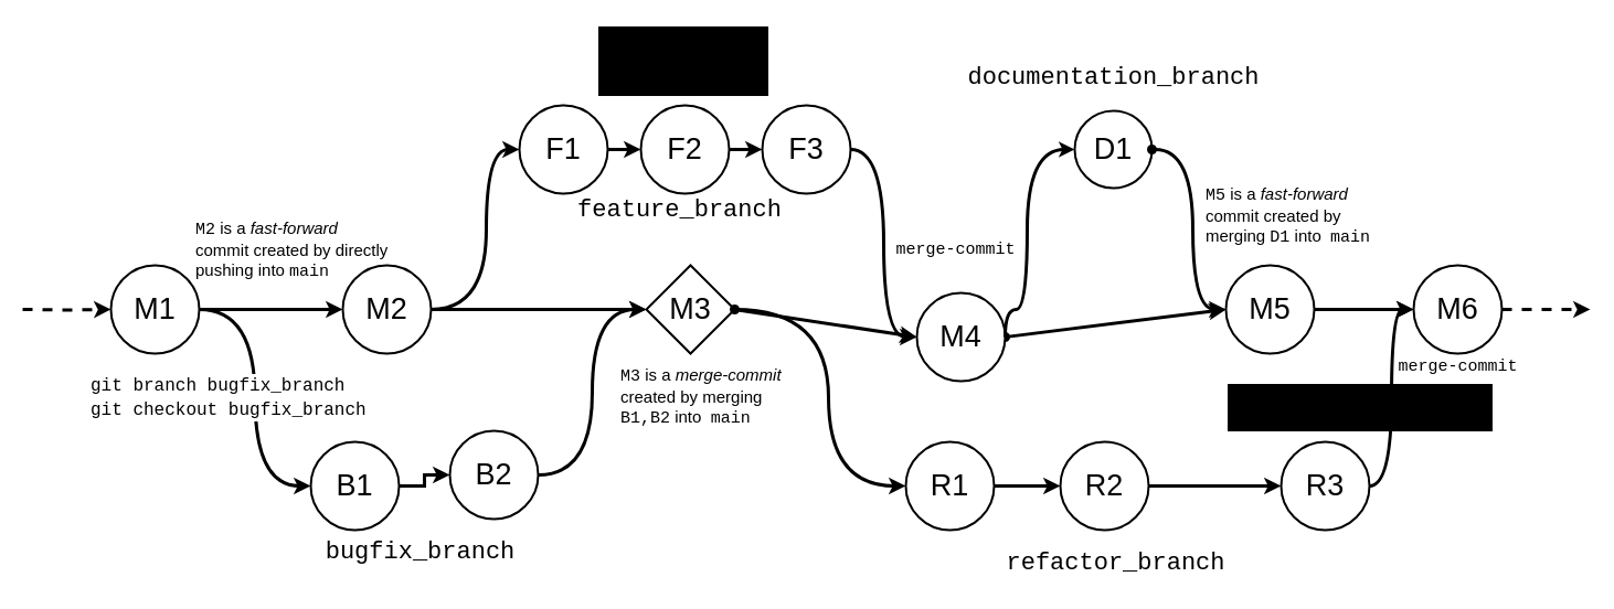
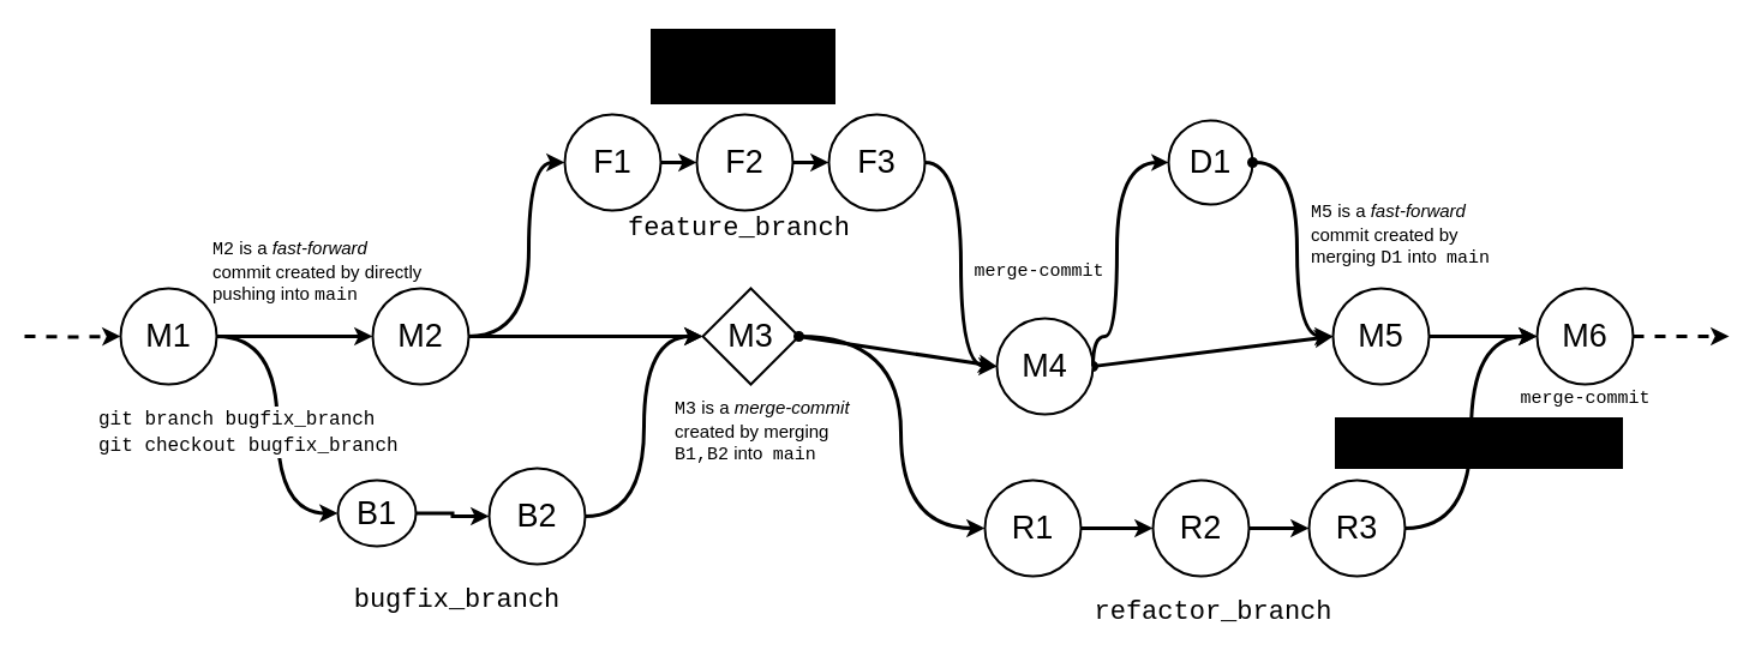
  <mxCell id="0" />
  <mxCell id="1" parent="0" />
  <mxCell id="2" value="M3" style="rhombus;whiteSpace=wrap;html=1;aspect=fixed;strokeWidth=2;fontSize=27;fillColor=light-dark(#FFFFFF,#1000FF);fontColor=light-dark(#000000,#FFFFFF);strokeColor=light-dark(#000000,#FFFFFF);" parent="1" vertex="1"><mxGeometry x="585" y="240" width="80" height="80" as="geometry" /></mxCell>
  <mxCell id="3" value="M2" style="ellipse;whiteSpace=wrap;html=1;aspect=fixed;strokeWidth=2;fontSize=27;fillColor=light-dark(#FFFFFF,#1000FF);fontColor=light-dark(#000000,#FFFFFF);resizeWidth=0;strokeColor=light-dark(#000000,#FFFFFF);" parent="1" vertex="1"><mxGeometry x="310" y="240" width="80" height="80" as="geometry" /></mxCell>
  <mxCell id="4" value="M5" style="ellipse;whiteSpace=wrap;html=1;aspect=fixed;strokeWidth=2;fontSize=27;fillColor=light-dark(#FFFFFF,#1000FF);fontColor=light-dark(#000000,#FFFFFF);strokeColor=light-dark(#000000,#FFFFFF);" parent="1" vertex="1"><mxGeometry x="1110" y="240" width="80" height="80" as="geometry" /></mxCell>
  <mxCell id="5" value="F3" style="ellipse;whiteSpace=wrap;html=1;aspect=fixed;strokeWidth=2;fontSize=27;fillColor=light-dark(#FFFFFF,#02B006);fontColor=light-dark(#000000,#FFFFFF);strokeColor=default;align=center;verticalAlign=middle;fontFamily=Helvetica;" parent="1" vertex="1"><mxGeometry x="690" y="95" width="80" height="80" as="geometry" /></mxCell>
  <mxCell id="6" value="" style="edgeStyle=orthogonalEdgeStyle;rounded=0;orthogonalLoop=1;jettySize=auto;html=1;entryX=0;entryY=0.5;entryDx=0;entryDy=0;strokeWidth=3;" edge="1" parent="1" source="7" target="32"><mxGeometry relative="1" as="geometry"><mxPoint x="366" y="420" as="targetPoint" /></mxGeometry></mxCell>
- <mxCell id="7" value="B1" style="ellipse;whiteSpace=wrap;html=1;aspect=fixed;strokeWidth=2;fontSize=27;fillColor=light-dark(#FFFFFF,#FF0800);fontColor=light-dark(#000000,#FFFFFF);strokeColor=default;align=center;verticalAlign=middle;fontFamily=Helvetica;" parent="1" vertex="1"><mxGeometry x="281" y="400" width="80" height="80" as="geometry" /></mxCell>
+ <mxCell id="7" value="B1" style="ellipse;whiteSpace=wrap;html=1;aspect=fixed;strokeWidth=2;fontSize=27;fillColor=light-dark(#FFFFFF,#FF0800);fontColor=light-dark(#000000,#FFFFFF);strokeColor=default;align=center;verticalAlign=middle;fontFamily=Helvetica;" parent="1" vertex="1"><mxGeometry x="281" y="400" width="65" height="55" as="geometry" /></mxCell>
  <mxCell id="8" value="" style="endArrow=classic;html=1;rounded=0;exitX=1;exitY=0.5;exitDx=0;exitDy=0;entryX=0;entryY=0.5;entryDx=0;entryDy=0;strokeWidth=3;fontSize=27;fontColor=light-dark(#000000,#000000);endSize=6;" parent="1" source="3" target="2" edge="1"><mxGeometry width="50" height="50" relative="1" as="geometry"><mxPoint x="740" y="240" as="sourcePoint" /><mxPoint x="790" y="190" as="targetPoint" /></mxGeometry></mxCell>
  <mxCell id="9" value="" style="endArrow=classic;html=1;rounded=0;entryX=0;entryY=0.5;entryDx=0;entryDy=0;exitX=1;exitY=0.5;exitDx=0;exitDy=0;strokeWidth=3;startArrow=oval;startFill=1;fontSize=27;fontColor=light-dark(#000000,#000000);endSize=6;" parent="1" source="31" target="4" edge="1"><mxGeometry width="50" height="50" relative="1" as="geometry"><mxPoint x="690" y="290" as="sourcePoint" /><mxPoint x="740" y="240" as="targetPoint" /></mxGeometry></mxCell>
  <mxCell id="10" value="" style="edgeStyle=orthogonalEdgeStyle;rounded=0;orthogonalLoop=1;jettySize=auto;html=1;strokeWidth=3;endSize=6;" parent="1" source="11" target="14" edge="1"><mxGeometry relative="1" as="geometry" /></mxCell>
  <mxCell id="11" value="R1" style="ellipse;whiteSpace=wrap;html=1;aspect=fixed;strokeWidth=2;fontSize=27;fontColor=light-dark(#000000, #ffffff);fillColor=light-dark(#FFFFFF,#AC07FF);" parent="1" vertex="1"><mxGeometry x="820" y="400" width="80" height="80" as="geometry" /></mxCell>
  <mxCell id="12" value="" style="endArrow=classic;html=1;rounded=0;entryX=0;entryY=0.5;entryDx=0;entryDy=0;exitX=1;exitY=0.5;exitDx=0;exitDy=0;edgeStyle=orthogonalEdgeStyle;curved=1;strokeWidth=3;sourcePerimeterSpacing=0;startSize=0;startArrow=oval;startFill=1;fontSize=27;fontColor=light-dark(#000000,#000000);endSize=6;" parent="1" source="2" target="11" edge="1"><mxGeometry width="50" height="50" relative="1" as="geometry"><mxPoint x="580" y="290" as="sourcePoint" /><mxPoint x="630" y="240" as="targetPoint" /><Array as="points"><mxPoint x="750" y="280" /><mxPoint x="750" y="440" /></Array></mxGeometry></mxCell>
  <mxCell id="13" value="" style="edgeStyle=orthogonalEdgeStyle;rounded=0;orthogonalLoop=1;jettySize=auto;html=1;strokeWidth=3;endSize=6;" parent="1" source="14" target="21" edge="1"><mxGeometry relative="1" as="geometry" /></mxCell>
  <mxCell id="14" value="R2" style="ellipse;whiteSpace=wrap;html=1;aspect=fixed;strokeWidth=2;fontSize=27;fontColor=light-dark(#000000, #ffffff);fillColor=light-dark(#FFFFFF,#AC07FF);" parent="1" vertex="1"><mxGeometry x="960" y="400" width="80" height="80" as="geometry" /></mxCell>
  <mxCell id="15" value="" style="edgeStyle=orthogonalEdgeStyle;rounded=0;orthogonalLoop=1;jettySize=auto;html=1;strokeWidth=3;endSize=6;" parent="1" source="16" target="5" edge="1"><mxGeometry relative="1" as="geometry" /></mxCell>
  <mxCell id="16" value="F2" style="ellipse;whiteSpace=wrap;html=1;aspect=fixed;strokeWidth=2;fontSize=27;fillColor=light-dark(#FFFFFF,#02B006);fontColor=light-dark(#000000,#FFFFFF);strokeColor=default;align=center;verticalAlign=middle;fontFamily=Helvetica;" parent="1" vertex="1"><mxGeometry x="580" y="95" width="80" height="80" as="geometry" /></mxCell>
  <mxCell id="17" value="&lt;font face=&quot;Courier New&quot;&gt;feature_branch&lt;/font&gt;" style="text;html=1;align=center;verticalAlign=middle;resizable=0;points=[];autosize=1;strokeColor=none;fillColor=none;fontSize=22;" parent="1" vertex="1"><mxGeometry x="510" y="170" width="210" height="40" as="geometry" /></mxCell>
  <mxCell id="18" value="&lt;font face=&quot;Courier New&quot;&gt;bugfix_branch&lt;/font&gt;" style="text;html=1;align=center;verticalAlign=middle;resizable=0;points=[];autosize=1;strokeColor=none;fillColor=none;fontSize=22;" parent="1" vertex="1"><mxGeometry x="280" y="480" width="200" height="40" as="geometry" /></mxCell>
  <mxCell id="19" value="" style="endArrow=classic;html=1;rounded=0;exitX=1;exitY=0.5;exitDx=0;exitDy=0;entryX=0;entryY=0.5;entryDx=0;entryDy=0;strokeWidth=3;fontSize=27;fontColor=light-dark(#000000,#000000);endSize=6;" parent="1" edge="1" target="3" source="23"><mxGeometry width="50" height="50" relative="1" as="geometry"><mxPoint x="185" y="269" as="sourcePoint" /><mxPoint x="410" y="269" as="targetPoint" /></mxGeometry></mxCell>
  <mxCell id="20" value="" style="endArrow=classic;html=1;rounded=0;entryX=0;entryY=0.5;entryDx=0;entryDy=0;strokeWidth=3;fontSize=27;fontColor=light-dark(#000000,#000000);endSize=6;exitX=1;exitY=0.5;exitDx=0;exitDy=0;" parent="1" edge="1" target="26" source="4"><mxGeometry width="50" height="50" relative="1" as="geometry"><mxPoint x="1200" y="270" as="sourcePoint" /><mxPoint x="1325" y="279" as="targetPoint" /></mxGeometry></mxCell>
- <mxCell id="21" value="R3" style="ellipse;whiteSpace=wrap;html=1;aspect=fixed;strokeWidth=2;fontSize=27;fontColor=light-dark(#000000, #ffffff);fillColor=light-dark(#FFFFFF,#AC07FF);" parent="1" vertex="1"><mxGeometry x="1160" y="400" width="80" height="80" as="geometry" /></mxCell>
+ <mxCell id="21" value="R3" style="ellipse;whiteSpace=wrap;html=1;aspect=fixed;strokeWidth=2;fontSize=27;fontColor=light-dark(#000000, #ffffff);fillColor=light-dark(#FFFFFF,#AC07FF);" parent="1" vertex="1"><mxGeometry x="1090" y="400" width="80" height="80" as="geometry" /></mxCell>
  <mxCell id="22" value="" style="edgeStyle=orthogonalEdgeStyle;rounded=0;orthogonalLoop=1;jettySize=auto;html=1;dashed=1;strokeWidth=3;" edge="1" parent="1" target="23"><mxGeometry relative="1" as="geometry"><mxPoint x="20" y="280" as="sourcePoint" /></mxGeometry></mxCell>
  <mxCell id="23" value="M1" style="ellipse;whiteSpace=wrap;html=1;aspect=fixed;strokeWidth=2;fontSize=27;fillColor=light-dark(#FFFFFF,#1000FF);fontColor=light-dark(#000000,#FFFFFF);resizeWidth=0;strokeColor=light-dark(#000000,#FFFFFF);" vertex="1" parent="1"><mxGeometry x="100" y="240" width="80" height="80" as="geometry" /></mxCell>
  <mxCell id="24" value="&lt;font face=&quot;Courier New&quot;&gt;M2&lt;/font&gt; is a &lt;i&gt;fast-forward&lt;/i&gt;&amp;nbsp;&lt;div&gt;commit created by directly&amp;nbsp;&lt;/div&gt;&lt;div&gt;pushing into &lt;font face=&quot;Courier New&quot;&gt;main&lt;/font&gt;&lt;/div&gt;" style="text;html=1;align=left;verticalAlign=middle;resizable=0;points=[];autosize=1;strokeColor=none;fillColor=none;fontSize=15;" vertex="1" parent="1"><mxGeometry x="175" y="191" width="200" height="70" as="geometry" /></mxCell>
  <mxCell id="25" value="" style="edgeStyle=orthogonalEdgeStyle;rounded=0;orthogonalLoop=1;jettySize=auto;html=1;strokeWidth=3;dashed=1;" edge="1" parent="1" source="26"><mxGeometry relative="1" as="geometry"><mxPoint x="1440" y="280" as="targetPoint" /></mxGeometry></mxCell>
  <mxCell id="26" value="M6" style="ellipse;whiteSpace=wrap;html=1;aspect=fixed;strokeWidth=2;fontSize=27;fillColor=light-dark(#FFFFFF,#1000FF);fontColor=light-dark(#000000,#FFFFFF);strokeColor=light-dark(#000000,#FFFFFF);" vertex="1" parent="1"><mxGeometry x="1280" y="240" width="80" height="80" as="geometry" /></mxCell>
  <mxCell id="27" value="" style="endArrow=classic;html=1;rounded=0;exitX=1;exitY=0.5;exitDx=0;exitDy=0;entryX=0;entryY=0.5;entryDx=0;entryDy=0;strokeWidth=3;fontSize=27;fontColor=light-dark(#000000,#000000);endSize=6;edgeStyle=orthogonalEdgeStyle;curved=1;" edge="1" parent="1" source="21" target="26"><mxGeometry width="50" height="50" relative="1" as="geometry"><mxPoint x="1250" y="300" as="sourcePoint" /><mxPoint x="1430" y="301" as="targetPoint" /></mxGeometry></mxCell>
  <mxCell id="28" value="&lt;font face=&quot;Courier New&quot;&gt;refactor_branch&lt;/font&gt;" style="text;html=1;align=center;verticalAlign=middle;resizable=0;points=[];autosize=1;strokeColor=none;fillColor=none;fontSize=22;" vertex="1" parent="1"><mxGeometry x="900" y="490" width="220" height="40" as="geometry" /></mxCell>
  <mxCell id="29" value="&lt;font face=&quot;Courier New&quot;&gt;merge-commit&lt;/font&gt;" style="text;html=1;align=center;verticalAlign=middle;resizable=0;points=[];autosize=1;strokeColor=none;fillColor=none;fontSize=15;" vertex="1" parent="1"><mxGeometry x="800" y="210" width="130" height="30" as="geometry" /></mxCell>
  <mxCell id="30" value="" style="endArrow=classic;html=1;rounded=0;entryX=0;entryY=0.5;entryDx=0;entryDy=0;exitX=1;exitY=0.5;exitDx=0;exitDy=0;strokeWidth=3;startArrow=oval;startFill=1;fontSize=27;fontColor=light-dark(#000000,#000000);endSize=6;" edge="1" parent="1" source="2" target="31"><mxGeometry width="50" height="50" relative="1" as="geometry"><mxPoint x="795" y="280" as="sourcePoint" /><mxPoint x="1020" y="280" as="targetPoint" /></mxGeometry></mxCell>
  <mxCell id="31" value="M4" style="ellipse;whiteSpace=wrap;html=1;aspect=fixed;strokeWidth=2;fontSize=27;fillColor=light-dark(#FFFFFF,#1000FF);fontColor=light-dark(#000000,#FFFFFF);strokeColor=light-dark(#000000,#FFFFFF);" vertex="1" parent="1"><mxGeometry x="830" y="265" width="80" height="80" as="geometry" /></mxCell>
  <mxCell id="32" value="B2" style="ellipse;whiteSpace=wrap;html=1;aspect=fixed;strokeWidth=2;fontSize=27;fillColor=light-dark(#FFFFFF,#FF0800);fontColor=light-dark(#000000,#FFFFFF);strokeColor=default;align=center;verticalAlign=middle;fontFamily=Helvetica;" vertex="1" parent="1"><mxGeometry x="407" y="390" width="80" height="80" as="geometry" /></mxCell>
  <mxCell id="33" value="&lt;font face=&quot;Courier New&quot;&gt;M5&lt;/font&gt;&amp;nbsp;is a &lt;i&gt;fast-forward&amp;nbsp;&lt;/i&gt;&lt;div&gt;commit created by&amp;nbsp;&lt;/div&gt;&lt;div&gt;merging&amp;nbsp;&lt;font face=&quot;Courier New&quot;&gt;D1&lt;/font&gt;&lt;font face=&quot;Helvetica&quot;&gt; into&amp;nbsp;&lt;/font&gt;&amp;nbsp;&lt;font face=&quot;Courier New&quot;&gt;main&lt;/font&gt;&lt;/div&gt;" style="text;html=1;align=left;verticalAlign=middle;resizable=0;points=[];autosize=1;strokeColor=none;fillColor=none;fontSize=15;" vertex="1" parent="1"><mxGeometry x="1090" y="160" width="170" height="70" as="geometry" /></mxCell>
  <mxCell id="34" value="D1" style="ellipse;whiteSpace=wrap;html=1;aspect=fixed;strokeWidth=2;fontSize=27;fillColor=light-dark(#FFFFFF,#8098B0);fontColor=light-dark(#000000,#FFFFFF);" vertex="1" parent="1"><mxGeometry x="973" y="100" width="70" height="70" as="geometry" /></mxCell>
  <mxCell id="35" value="" style="endArrow=classic;html=1;rounded=0;edgeStyle=orthogonalEdgeStyle;strokeWidth=3;fontSize=27;startArrow=oval;startFill=1;fontColor=light-dark(#000000,#000000);endSize=6;elbow=vertical;curved=1;exitX=1;exitY=0.5;exitDx=0;exitDy=0;entryX=0;entryY=0.5;entryDx=0;entryDy=0;" edge="1" parent="1" source="34" target="4"><mxGeometry width="50" height="50" relative="1" as="geometry"><mxPoint x="960" y="130" as="sourcePoint" /><mxPoint x="1070" y="280" as="targetPoint" /><Array as="points"><mxPoint x="1080" y="135" /><mxPoint x="1080" y="280" /></Array></mxGeometry></mxCell>
  <mxCell id="36" value="&lt;font face=&quot;Courier New&quot;&gt;merge-commit&lt;/font&gt;" style="text;html=1;align=center;verticalAlign=middle;resizable=0;points=[];autosize=1;strokeColor=none;fillColor=none;fontSize=15;" vertex="1" parent="1"><mxGeometry x="1255" y="316" width="130" height="30" as="geometry" /></mxCell>
  <mxCell id="37" value="" style="endArrow=classic;html=1;rounded=0;edgeStyle=orthogonalEdgeStyle;strokeWidth=3;fontSize=27;startArrow=oval;startFill=1;fontColor=light-dark(#000000,#000000);endSize=5;exitX=1;exitY=0.5;exitDx=0;exitDy=0;entryX=0;entryY=0.5;entryDx=0;entryDy=0;startSize=0;curved=1;" edge="1" parent="1" source="31" target="34"><mxGeometry width="50" height="50" relative="1" as="geometry"><mxPoint x="1080" y="170" as="sourcePoint" /><mxPoint x="1130" y="315" as="targetPoint" /><Array as="points"><mxPoint x="930" y="280" /><mxPoint x="930" y="135" /></Array></mxGeometry></mxCell>
- <mxCell id="38" value="&lt;font face=&quot;Courier New&quot;&gt;documentation_branch&lt;/font&gt;" style="text;html=1;align=center;verticalAlign=middle;resizable=0;points=[];autosize=1;strokeColor=none;fillColor=none;fontSize=22;" vertex="1" parent="1"><mxGeometry x="863" y="50" width="290" height="40" as="geometry" /></mxCell>
  <mxCell id="39" value="&lt;div style=&quot;&quot;&gt;&lt;font face=&quot;Courier New&quot;&gt;git commit &quot;F1&quot;;&lt;/font&gt;&lt;/div&gt;&lt;div style=&quot;&quot;&gt;&lt;font face=&quot;Courier New&quot;&gt;git commit &quot;F2&quot;;&lt;/font&gt;&lt;/div&gt;&lt;div style=&quot;&quot;&gt;&lt;span style=&quot;font-family: &amp;quot;Courier New&amp;quot;;&quot;&gt;git commit &quot;F3&quot;;&lt;/span&gt;&lt;font face=&quot;Courier New&quot;&gt;&lt;br&gt;&lt;/font&gt;&lt;/div&gt;" style="text;html=1;align=left;verticalAlign=middle;resizable=0;points=[];autosize=1;strokeColor=none;fillColor=none;fontSize=16;labelBackgroundColor=light-dark(#000000,#444444);spacing=2;spacingTop=0;labelPosition=center;verticalLabelPosition=middle;" vertex="1" parent="1"><mxGeometry x="540" y="20" width="180" height="70" as="geometry" /></mxCell>
  <mxCell id="40" value="&lt;font face=&quot;Courier New&quot;&gt;git checkout main;&lt;/font&gt;&lt;div&gt;&lt;font face=&quot;Courier New&quot;&gt;git merge refactor_branch&lt;/font&gt;&lt;/div&gt;" style="text;html=1;align=left;verticalAlign=middle;resizable=0;points=[];autosize=1;strokeColor=none;fillColor=none;fontSize=16;labelBackgroundColor=light-dark(#000000,#444444);" vertex="1" parent="1"><mxGeometry x="1110" y="344" width="260" height="50" as="geometry" /></mxCell>
  <mxCell id="41" value="&lt;font face=&quot;Courier New&quot;&gt;M3&lt;/font&gt;&amp;nbsp;is a &lt;i&gt;merge-commit&amp;nbsp;&lt;/i&gt;&lt;div&gt;created by merging&amp;nbsp;&lt;/div&gt;&lt;div&gt;&lt;font face=&quot;Courier New&quot;&gt;B1,B2&lt;/font&gt;&lt;font face=&quot;Helvetica&quot;&gt;&amp;nbsp;into&amp;nbsp;&lt;/font&gt;&amp;nbsp;&lt;font face=&quot;Courier New&quot;&gt;main&lt;/font&gt;&lt;/div&gt;" style="text;html=1;align=left;verticalAlign=middle;resizable=0;points=[];autosize=1;strokeColor=none;fillColor=none;fontSize=15;labelBorderColor=none;spacingTop=0;" vertex="1" parent="1"><mxGeometry x="560" y="324" width="170" height="70" as="geometry" /></mxCell>
  <mxCell id="42" value="" style="edgeStyle=orthogonalEdgeStyle;rounded=0;orthogonalLoop=1;jettySize=auto;html=1;strokeWidth=3;" edge="1" parent="1" source="43" target="16"><mxGeometry relative="1" as="geometry" /></mxCell>
  <mxCell id="43" value="F1" style="ellipse;whiteSpace=wrap;html=1;aspect=fixed;strokeWidth=2;fontSize=27;fillColor=light-dark(#FFFFFF,#02B006);fontColor=light-dark(#000000,#FFFFFF);strokeColor=default;align=center;verticalAlign=middle;fontFamily=Helvetica;" vertex="1" parent="1"><mxGeometry x="470" y="95" width="80" height="80" as="geometry" /></mxCell>
  <mxCell id="44" value="" style="endArrow=classic;html=1;rounded=0;exitX=1;exitY=0.5;exitDx=0;exitDy=0;entryX=0;entryY=0.5;entryDx=0;entryDy=0;strokeWidth=3;fontSize=27;fontColor=light-dark(#000000,#000000);endSize=6;edgeStyle=orthogonalEdgeStyle;curved=1;" edge="1" parent="1" source="3" target="43"><mxGeometry width="50" height="50" relative="1" as="geometry"><mxPoint x="460" y="220" as="sourcePoint" /><mxPoint x="685" y="220" as="targetPoint" /><Array as="points"><mxPoint x="440" y="280" /><mxPoint x="440" y="135" /></Array></mxGeometry></mxCell>
  <mxCell id="45" value="" style="endArrow=classic;html=1;rounded=0;exitX=1;exitY=0.5;exitDx=0;exitDy=0;entryX=0;entryY=0.5;entryDx=0;entryDy=0;strokeWidth=3;fontSize=27;fontColor=light-dark(#000000,#000000);endSize=6;edgeStyle=orthogonalEdgeStyle;curved=1;" edge="1" parent="1" source="5" target="31"><mxGeometry width="50" height="50" relative="1" as="geometry"><mxPoint x="500" y="360" as="sourcePoint" /><mxPoint x="541" y="190" as="targetPoint" /></mxGeometry></mxCell>
  <mxCell id="46" value="" style="endArrow=classic;html=1;rounded=0;exitX=1;exitY=0.5;exitDx=0;exitDy=0;strokeWidth=3;fontSize=27;fontColor=light-dark(#000000,#000000);endSize=6;entryX=0;entryY=0.5;entryDx=0;entryDy=0;edgeStyle=orthogonalEdgeStyle;curved=1;" edge="1" parent="1" source="23" target="7"><mxGeometry width="50" height="50" relative="1" as="geometry"><mxPoint x="200" y="450" as="sourcePoint" /><mxPoint x="400" y="340" as="targetPoint" /></mxGeometry></mxCell>
  <mxCell id="47" value="" style="endArrow=classic;html=1;rounded=0;exitX=1;exitY=0.5;exitDx=0;exitDy=0;entryX=0;entryY=0.5;entryDx=0;entryDy=0;strokeWidth=3;fontSize=27;fontColor=light-dark(#000000,#000000);endSize=6;edgeStyle=orthogonalEdgeStyle;curved=1;" edge="1" parent="1" source="32" target="2"><mxGeometry width="50" height="50" relative="1" as="geometry"><mxPoint x="290" y="580" as="sourcePoint" /><mxPoint x="331" y="410" as="targetPoint" /></mxGeometry></mxCell>
  <mxCell id="48" value="&lt;div style=&quot;&quot;&gt;&lt;span style=&quot;font-family: &amp;quot;Courier New&amp;quot;;&quot;&gt;git branch bugfix_branch&lt;/span&gt;&lt;/div&gt;&lt;div style=&quot;&quot;&gt;&lt;span style=&quot;font-family: &amp;quot;Courier New&amp;quot;;&quot;&gt;git checkout bugfix_branch&lt;/span&gt;&lt;font face=&quot;Courier New&quot;&gt;&lt;br&gt;&lt;/font&gt;&lt;/div&gt;" style="text;html=1;align=left;verticalAlign=middle;resizable=0;points=[];autosize=1;strokeColor=none;fillColor=none;fontSize=16;labelBackgroundColor=light-dark(#FFFFFF,#4A4A4A);" vertex="1" parent="1"><mxGeometry x="80" y="335" width="270" height="50" as="geometry" /></mxCell>
